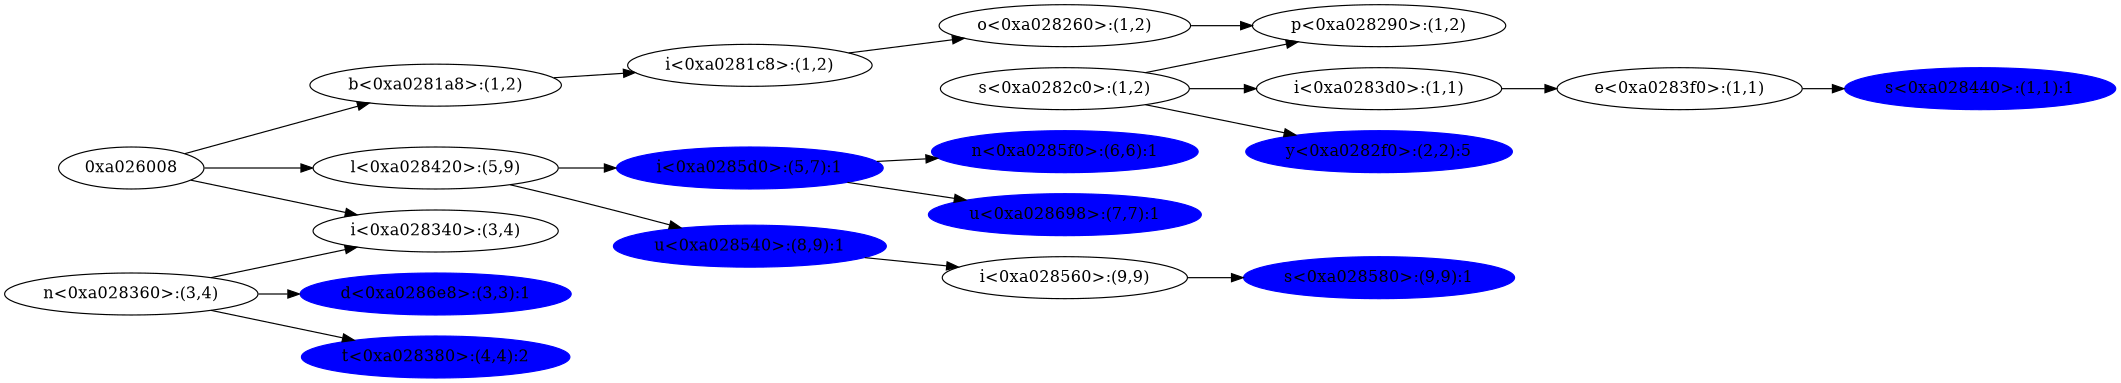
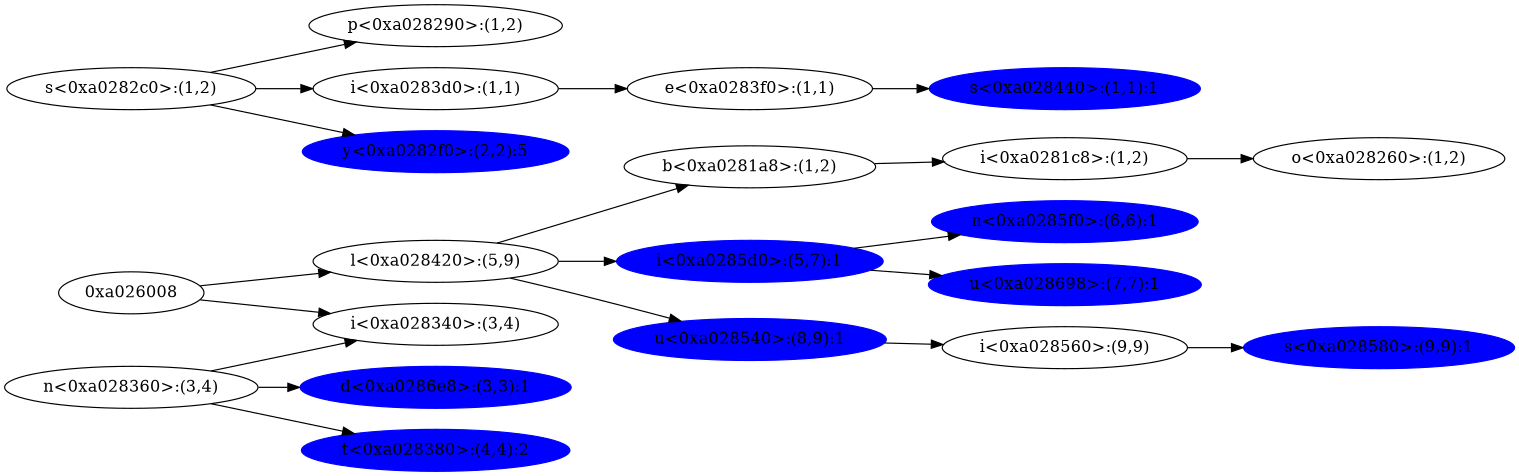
  digraph {
    rankdir=LR
    n1 [label="b<0xa0281a8>:(1,2)"]
    n2 [label="i<0xa0281c8>:(1,2)"]
    n3 [label="0xa026008"]
    n4 [label="i<0xa028340>:(3,4)"]
    n5 [label="l<0xa028420>:(5,9)"]
    n6 [color=blue label="i<0xa0285d0>:(5,7):1" style=filled]
    n7 [color=blue label="u<0xa028540>:(8,9):1" style=filled]
    n8 [label="o<0xa028260>:(1,2)"]
    n9 [label="p<0xa028290>:(1,2)"]
    n10 [label="s<0xa0282c0>:(1,2)"]
    n11 [label="i<0xa0283d0>:(1,1)"]
    n12 [color=blue label="y<0xa0282f0>:(2,2):5" style=filled]
    n13 [label="e<0xa0283f0>:(1,1)"]
    n14 [color=blue label="s<0xa028440>:(1,1):1" style=filled]
    n15 [label="n<0xa028360>:(3,4)"]
    n16 [color=blue label="d<0xa0286e8>:(3,3):1" style=filled]
    n17 [color=blue label="t<0xa028380>:(4,4):2" style=filled]
    n18 [color=blue label="n<0xa0285f0>:(6,6):1" style=filled]
    n19 [color=blue label="u<0xa028698>:(7,7):1" style=filled]
    n20 [label="i<0xa028560>:(9,9)"]
    n21 [color=blue label="s<0xa028580>:(9,9):1" style=filled]
    n1 -> n2
    n2 -> n8
-   n3 -> n1
+   n5 -> n1
    n3 -> n4
    n3 -> n5
    n5 -> n6
    n5 -> n7
    n6 -> n18
    n6 -> n19
    n7 -> n20
-   n8 -> n9
    n10 -> n9
    n10 -> n11
    n10 -> n12
    n11 -> n13
    n13 -> n14
    n15 -> n4
    n15 -> n16
    n15 -> n17
    n20 -> n21
  }
